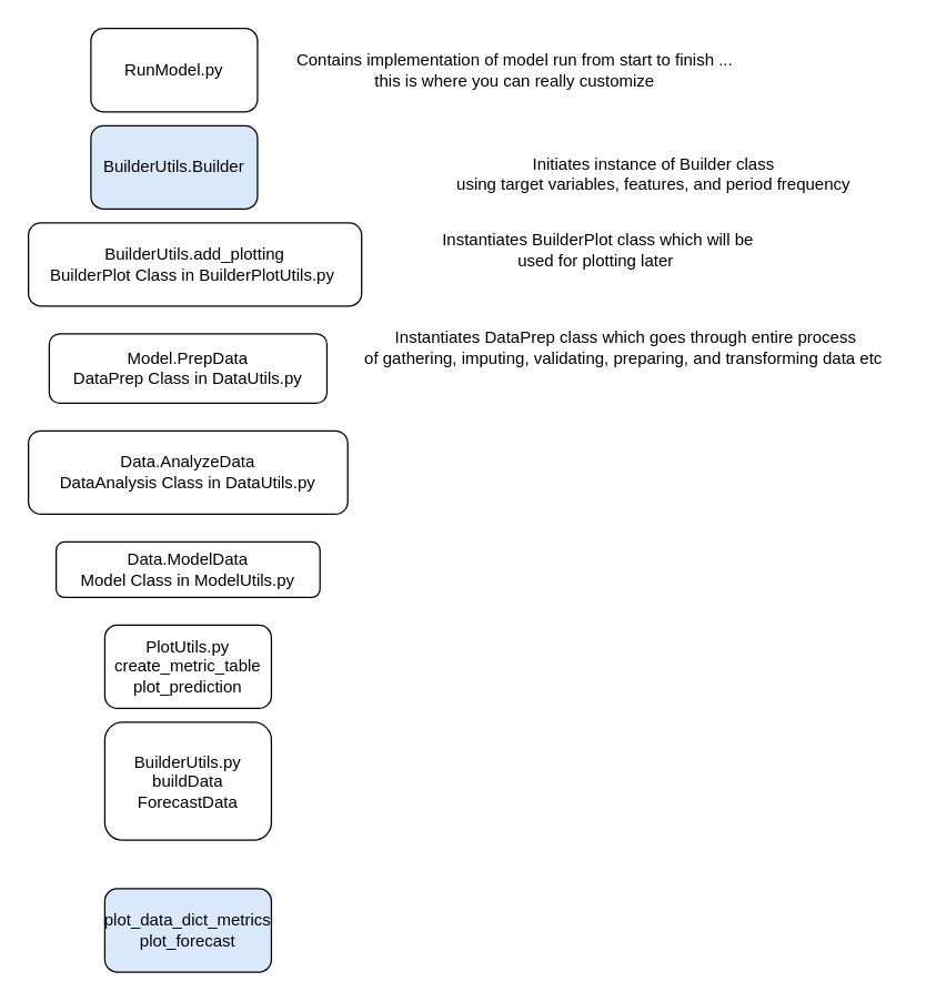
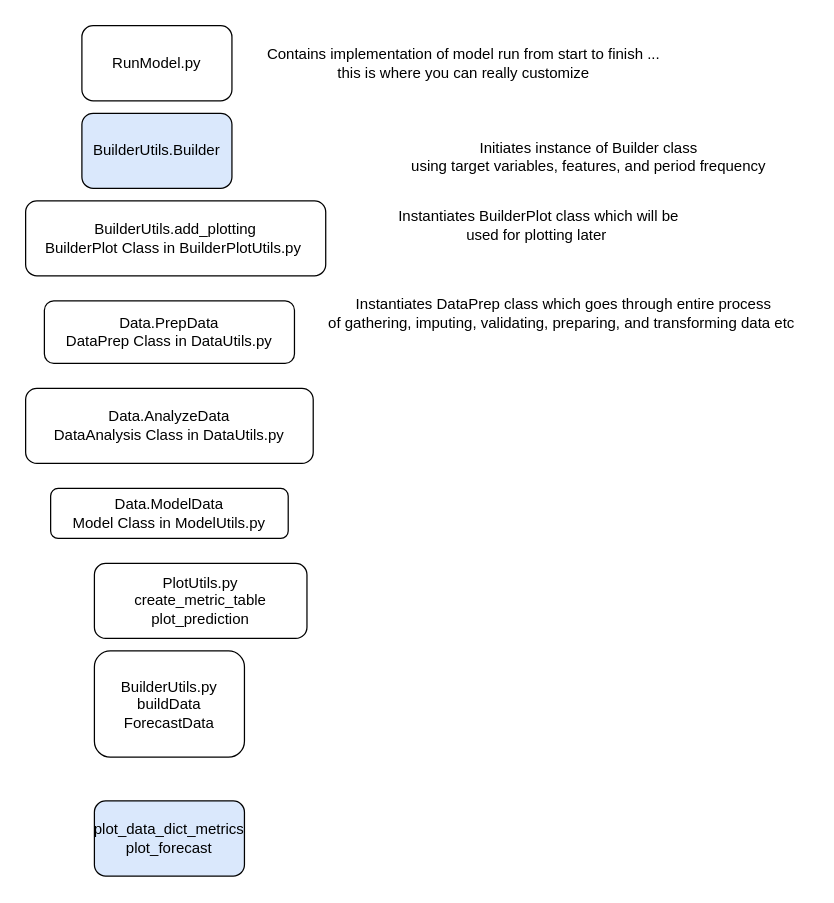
  <mxCell id="0" />
  <mxCell id="1" parent="0" />
  <mxCell id="2" value="RunModel.py" style="rounded=1;whiteSpace=wrap;html=1;" parent="1" vertex="1"><mxGeometry x="65" y="20" width="120" height="60" as="geometry" /></mxCell>
  <mxCell id="3" value="BuilderUtils.Builder" style="rounded=1;whiteSpace=wrap;html=1;fillColor=#dae8fc;" parent="1" vertex="1"><mxGeometry x="65" y="90" width="120" height="60" as="geometry" /></mxCell>
  <mxCell id="4" value="BuilderUtils.add_plotting&lt;br&gt;BuilderPlot Class in BuilderPlotUtils.py&amp;nbsp;" style="rounded=1;whiteSpace=wrap;html=1;" parent="1" vertex="1"><mxGeometry x="20" y="160" width="240" height="60" as="geometry" /></mxCell>
- <mxCell id="5" value="Model.PrepData&lt;br&gt;DataPrep Class in DataUtils.py" style="rounded=1;whiteSpace=wrap;html=1;" parent="1" vertex="1"><mxGeometry x="35" y="240" width="200" height="50" as="geometry" /></mxCell>
+ <mxCell id="5" value="Data.PrepData&lt;br&gt;DataPrep Class in DataUtils.py" style="rounded=1;whiteSpace=wrap;html=1;" parent="1" vertex="1"><mxGeometry x="35" y="240" width="200" height="50" as="geometry" /></mxCell>
  <mxCell id="6" value="Data.AnalyzeData&lt;br&gt;DataAnalysis Class in DataUtils.py" style="rounded=1;whiteSpace=wrap;html=1;" parent="1" vertex="1"><mxGeometry x="20" y="310" width="230" height="60" as="geometry" /></mxCell>
  <mxCell id="7" value="Data.ModelData&lt;br&gt;Model Class in ModelUtils.py" style="rounded=1;whiteSpace=wrap;html=1;" parent="1" vertex="1"><mxGeometry x="40" y="390" width="190" height="40" as="geometry" /></mxCell>
- <mxCell id="8" value="PlotUtils.py&lt;br&gt;create_metric_table&lt;br&gt;plot_prediction" style="rounded=1;whiteSpace=wrap;html=1;" parent="1" vertex="1"><mxGeometry x="75" y="450" width="120" height="60" as="geometry" /></mxCell>
+ <mxCell id="8" value="PlotUtils.py&lt;br&gt;create_metric_table&lt;br&gt;plot_prediction" style="rounded=1;whiteSpace=wrap;html=1;" parent="1" vertex="1"><mxGeometry x="75" y="450" width="170" height="60" as="geometry" /></mxCell>
  <mxCell id="9" value="BuilderUtils.py&lt;br&gt;buildData&lt;br&gt;ForecastData" style="rounded=1;whiteSpace=wrap;html=1;" parent="1" vertex="1"><mxGeometry x="75" y="520" width="120" height="85" as="geometry" /></mxCell>
  <mxCell id="10" value="plot_data_dict_metrics&lt;br&gt;plot_forecast" style="rounded=1;whiteSpace=wrap;html=1;fillColor=#dae8fc;" parent="1" vertex="1"><mxGeometry x="75" y="640" width="120" height="60" as="geometry" /></mxCell>
  <mxCell id="11" value="Contains implementation of model run from start to finish ... &lt;br&gt;this is where you can really customize" style="text;html=1;align=center;verticalAlign=middle;resizable=0;points=[];autosize=1;" vertex="1" parent="1"><mxGeometry x="205" y="35" width="330" height="30" as="geometry" /></mxCell>
  <mxCell id="12" value="Initiates instance of Builder class&lt;br&gt;using target variables, features, and period frequency" style="text;html=1;align=center;verticalAlign=middle;resizable=0;points=[];autosize=1;" vertex="1" parent="1"><mxGeometry x="320" y="110" width="300" height="30" as="geometry" /></mxCell>
  <mxCell id="13" value="Instantiates BuilderPlot class which will be&lt;br&gt;used for plotting later&amp;nbsp;" style="text;html=1;align=center;verticalAlign=middle;resizable=0;points=[];autosize=1;" vertex="1" parent="1"><mxGeometry x="310" y="165" width="240" height="30" as="geometry" /></mxCell>
  <mxCell id="14" value="Instantiates DataPrep class which goes through entire process&lt;br&gt;of gathering, imputing, validating, preparing, and transforming data etc&amp;nbsp;" style="text;html=1;align=center;verticalAlign=middle;resizable=0;points=[];autosize=1;" vertex="1" parent="1"><mxGeometry x="255" y="235" width="390" height="30" as="geometry" /></mxCell>
